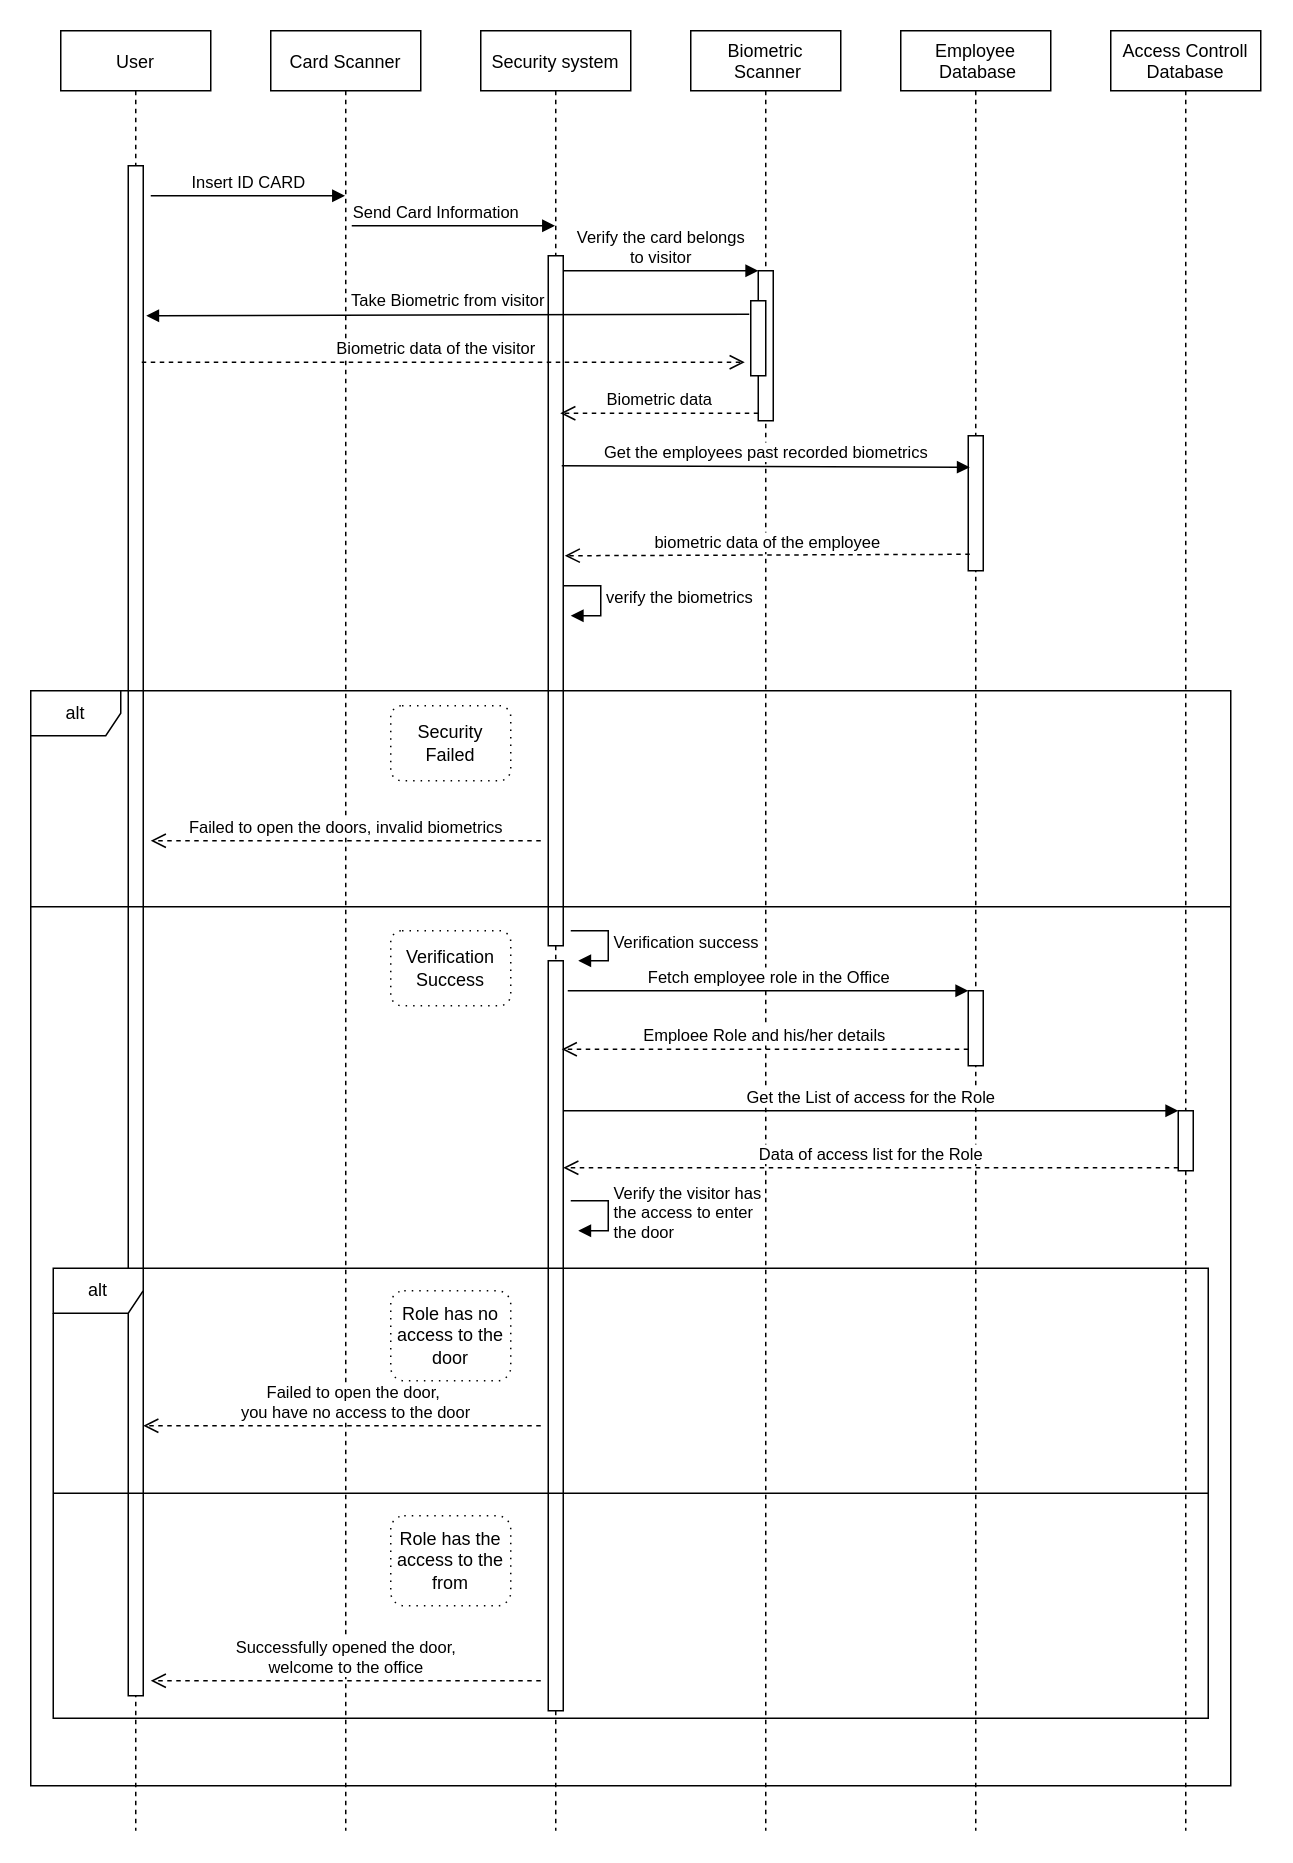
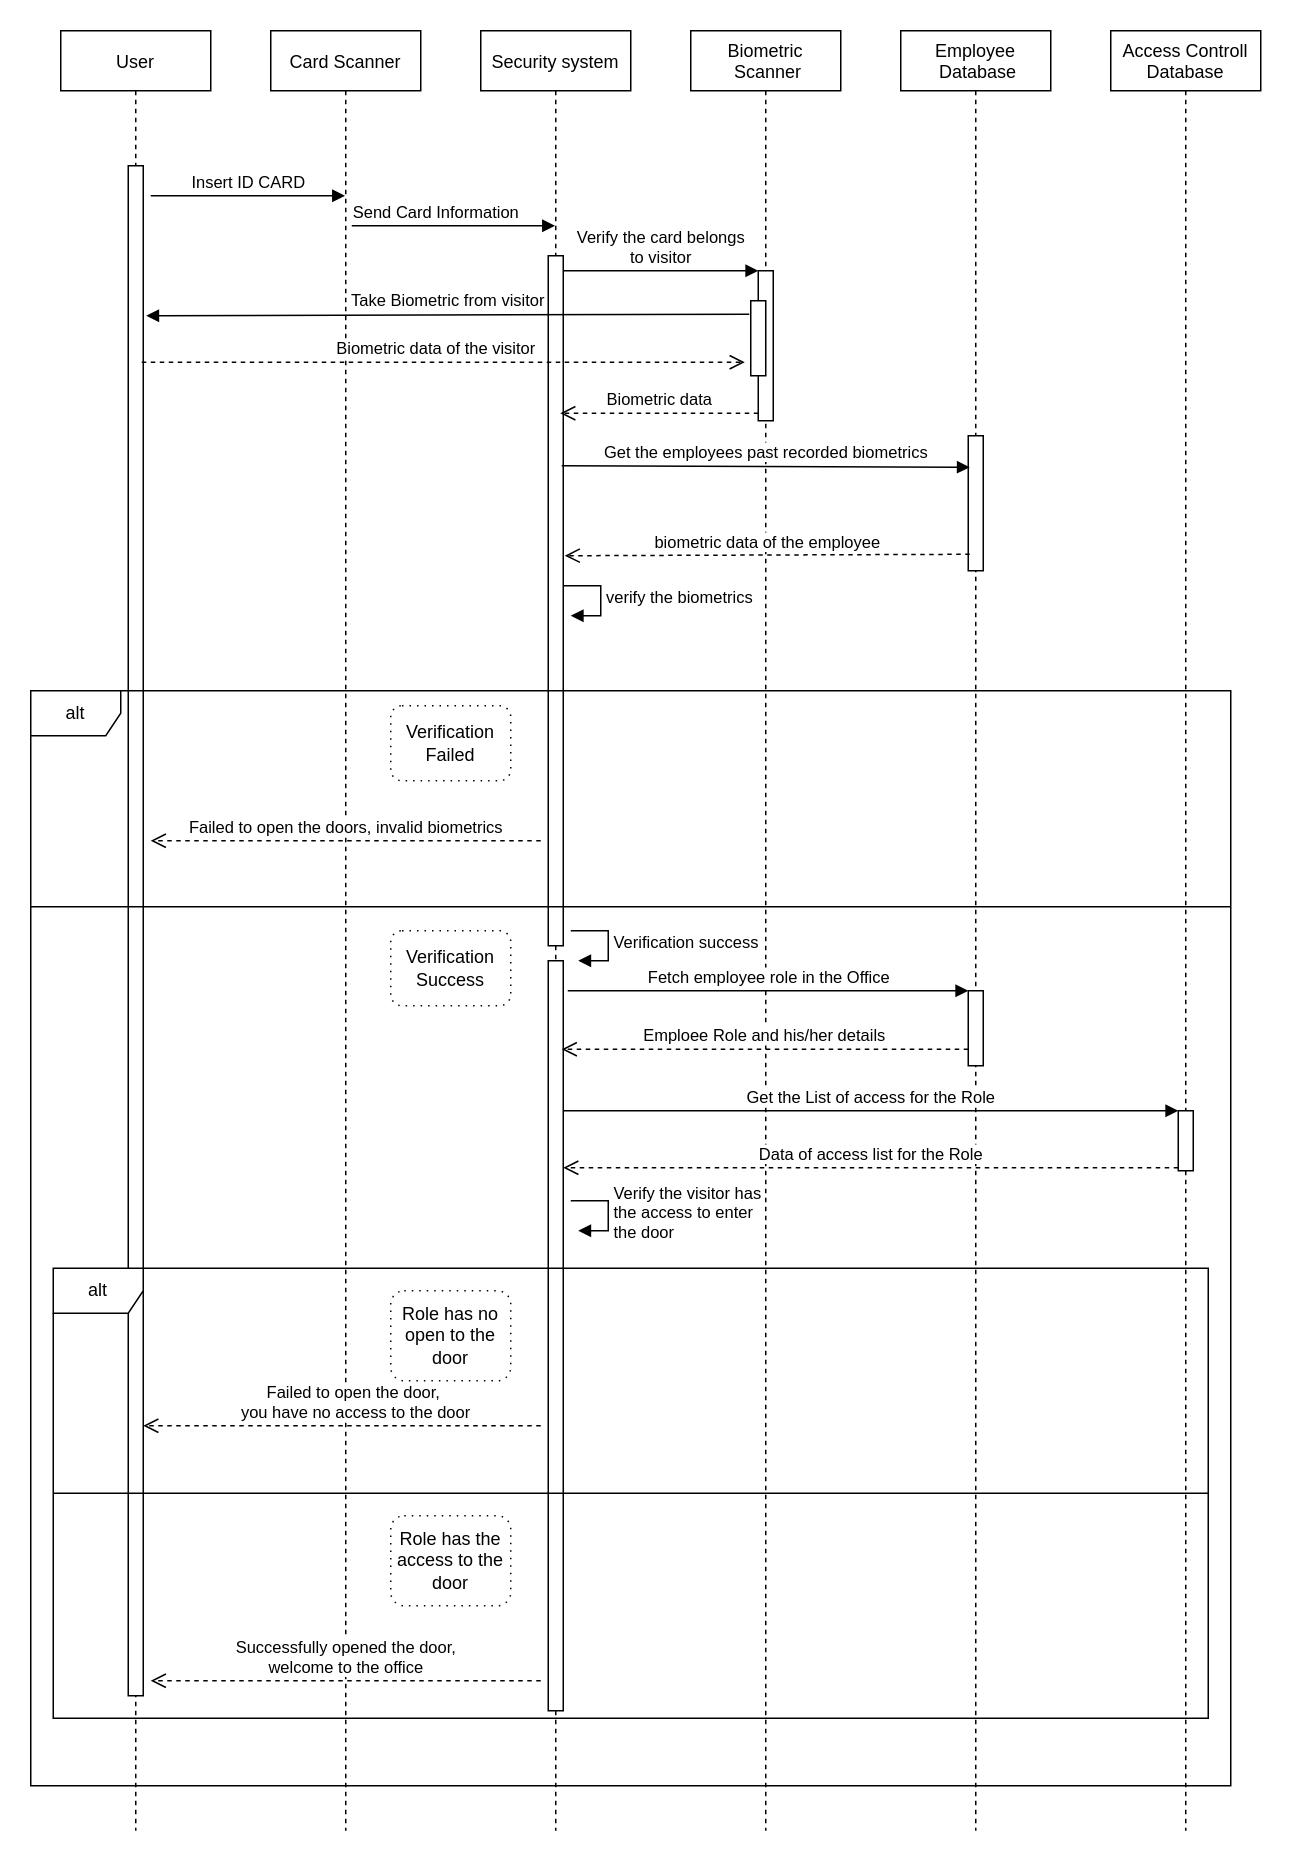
  <mxCell id="0" />
  <mxCell id="1" parent="0" />
  <mxCell id="2" value="User" style="shape=umlLifeline;perimeter=lifelinePerimeter;container=1;collapsible=0;recursiveResize=0;rounded=0;shadow=0;strokeWidth=1;" parent="1" vertex="1"><mxGeometry x="40" y="20" width="100" height="1200" as="geometry" /></mxCell>
  <mxCell id="3" value="" style="html=1;points=[];perimeter=orthogonalPerimeter;" parent="2" vertex="1"><mxGeometry x="45" y="90" width="10" height="1020" as="geometry" /></mxCell>
  <mxCell id="4" value="Insert ID CARD" style="html=1;verticalAlign=bottom;endArrow=block;" parent="2" target="5" edge="1"><mxGeometry width="80" relative="1" as="geometry"><mxPoint x="60" y="110" as="sourcePoint" /><mxPoint x="140" y="110" as="targetPoint" /></mxGeometry></mxCell>
  <mxCell id="5" value="Card Scanner" style="shape=umlLifeline;perimeter=lifelinePerimeter;container=1;collapsible=0;recursiveResize=0;rounded=0;shadow=0;strokeWidth=1;" parent="1" vertex="1"><mxGeometry x="180" y="20" width="100" height="1200" as="geometry" /></mxCell>
  <mxCell id="6" value="Security system" style="shape=umlLifeline;perimeter=lifelinePerimeter;container=1;collapsible=0;recursiveResize=0;rounded=0;shadow=0;strokeWidth=1;" parent="1" vertex="1"><mxGeometry x="320" y="20" width="100" height="1200" as="geometry" /></mxCell>
  <mxCell id="7" value="" style="html=1;points=[];perimeter=orthogonalPerimeter;" parent="6" vertex="1"><mxGeometry x="45" y="150" width="10" height="460" as="geometry" /></mxCell>
  <mxCell id="8" value="Biometric&#10; Scanner" style="shape=umlLifeline;perimeter=lifelinePerimeter;container=1;collapsible=0;recursiveResize=0;rounded=0;shadow=0;strokeWidth=1;" parent="1" vertex="1"><mxGeometry x="460" y="20" width="100" height="1200" as="geometry" /></mxCell>
  <mxCell id="9" value="" style="html=1;points=[];perimeter=orthogonalPerimeter;" parent="8" vertex="1"><mxGeometry x="45" y="160" width="10" height="100" as="geometry" /></mxCell>
  <mxCell id="10" value="Employee&#10; Database" style="shape=umlLifeline;perimeter=lifelinePerimeter;container=1;collapsible=0;recursiveResize=0;rounded=0;shadow=0;strokeWidth=1;" parent="1" vertex="1"><mxGeometry x="600" y="20" width="100" height="1200" as="geometry" /></mxCell>
  <mxCell id="11" value="" style="html=1;points=[];perimeter=orthogonalPerimeter;" parent="10" vertex="1"><mxGeometry x="45" y="270" width="10" height="90" as="geometry" /></mxCell>
  <mxCell id="12" value="Access Controll&#10;Database" style="shape=umlLifeline;perimeter=lifelinePerimeter;container=1;collapsible=0;recursiveResize=0;rounded=0;shadow=0;strokeWidth=1;" parent="1" vertex="1"><mxGeometry x="740" y="20" width="100" height="1200" as="geometry" /></mxCell>
  <mxCell id="13" value="Send Card Information" style="html=1;verticalAlign=bottom;endArrow=block;" parent="1" target="6" edge="1"><mxGeometry x="-0.173" width="80" relative="1" as="geometry"><mxPoint x="234" y="150" as="sourcePoint" /><mxPoint x="520" y="310" as="targetPoint" /><Array as="points"><mxPoint x="290" y="150" /></Array><mxPoint as="offset" /></mxGeometry></mxCell>
  <mxCell id="14" value="Verify the card belongs&lt;br&gt;to visitor" style="html=1;verticalAlign=bottom;endArrow=block;entryX=0;entryY=0;" parent="1" target="9" edge="1"><mxGeometry relative="1" as="geometry"><mxPoint x="375" y="180" as="sourcePoint" /></mxGeometry></mxCell>
  <mxCell id="15" value="Biometric data" style="html=1;verticalAlign=bottom;endArrow=open;dashed=1;endSize=8;exitX=0;exitY=0.95;" parent="1" source="9" edge="1"><mxGeometry relative="1" as="geometry"><mxPoint x="373" y="275" as="targetPoint" /></mxGeometry></mxCell>
  <mxCell id="16" value="" style="html=1;points=[];perimeter=orthogonalPerimeter;" parent="1" vertex="1"><mxGeometry x="500" y="200" width="10" height="50" as="geometry" /></mxCell>
  <mxCell id="17" value="Take Biometric from visitor" style="html=1;verticalAlign=bottom;endArrow=block;exitX=-0.1;exitY=0.18;exitDx=0;exitDy=0;exitPerimeter=0;" parent="1" source="16" edge="1"><mxGeometry width="80" relative="1" as="geometry"><mxPoint x="497" y="210" as="sourcePoint" /><mxPoint x="97" y="210" as="targetPoint" /></mxGeometry></mxCell>
  <mxCell id="18" value="Biometric data of the visitor" style="html=1;verticalAlign=bottom;endArrow=open;dashed=1;endSize=8;" parent="1" edge="1"><mxGeometry x="-0.025" relative="1" as="geometry"><mxPoint x="94" y="241" as="sourcePoint" /><mxPoint x="496" y="241" as="targetPoint" /><mxPoint as="offset" /></mxGeometry></mxCell>
  <mxCell id="19" value="alt" style="shape=umlFrame;whiteSpace=wrap;html=1;" parent="1" vertex="1"><mxGeometry x="20" y="460" width="800" height="730" as="geometry" /></mxCell>
  <mxCell id="20" value="" style="line;strokeWidth=1;fillColor=none;align=left;verticalAlign=middle;spacingTop=-1;spacingLeft=3;spacingRight=3;rotatable=0;labelPosition=right;points=[];portConstraint=eastwest;" parent="1" vertex="1"><mxGeometry x="20" y="600" width="800" height="8" as="geometry" /></mxCell>
  <mxCell id="21" value="Get the employees past recorded biometrics" style="html=1;verticalAlign=bottom;endArrow=block;entryX=0.1;entryY=0.233;entryDx=0;entryDy=0;entryPerimeter=0;" parent="1" edge="1" target="11"><mxGeometry relative="1" as="geometry"><mxPoint x="374" y="310" as="sourcePoint" /><mxPoint x="640" y="310" as="targetPoint" /></mxGeometry></mxCell>
  <mxCell id="22" value="biometric data of the employee" style="html=1;verticalAlign=bottom;endArrow=open;dashed=1;endSize=8;exitX=0.1;exitY=0.878;exitDx=0;exitDy=0;exitPerimeter=0;" parent="1" source="11" edge="1"><mxGeometry relative="1" as="geometry"><mxPoint x="376" y="370" as="targetPoint" /></mxGeometry></mxCell>
  <mxCell id="23" value="verify the biometrics" style="edgeStyle=orthogonalEdgeStyle;html=1;align=left;spacingLeft=2;endArrow=block;rounded=0;entryX=1;entryY=0;" parent="1" edge="1"><mxGeometry relative="1" as="geometry"><mxPoint x="375" y="390" as="sourcePoint" /><Array as="points"><mxPoint x="400" y="390" /></Array><mxPoint x="380" y="410" as="targetPoint" /></mxGeometry></mxCell>
  <mxCell id="24" value="Failed to open the doors, invalid biometrics" style="html=1;verticalAlign=bottom;endArrow=open;dashed=1;endSize=8;" parent="1" edge="1"><mxGeometry relative="1" as="geometry"><mxPoint x="360" y="560" as="sourcePoint" /><mxPoint x="100" y="560" as="targetPoint" /></mxGeometry></mxCell>
  <mxCell id="25" value="" style="html=1;points=[];perimeter=orthogonalPerimeter;" parent="1" vertex="1"><mxGeometry x="645" y="660" width="10" height="50" as="geometry" /></mxCell>
  <mxCell id="26" value="Fetch employee role in the Office" style="html=1;verticalAlign=bottom;endArrow=block;entryX=0;entryY=0;" parent="1" target="25" edge="1"><mxGeometry relative="1" as="geometry"><mxPoint x="378" y="660" as="sourcePoint" /></mxGeometry></mxCell>
  <mxCell id="27" value="" style="html=1;points=[];perimeter=orthogonalPerimeter;" parent="1" vertex="1"><mxGeometry x="365" y="640" width="10" height="500" as="geometry" /></mxCell>
  <mxCell id="28" value="Emploee Role and his/her details" style="html=1;verticalAlign=bottom;endArrow=open;dashed=1;endSize=8;exitX=0;exitY=0.78;exitDx=0;exitDy=0;exitPerimeter=0;" parent="1" source="25" edge="1"><mxGeometry relative="1" as="geometry"><mxPoint x="460" y="700" as="sourcePoint" /><mxPoint x="374" y="699" as="targetPoint" /></mxGeometry></mxCell>
  <mxCell id="29" value="" style="html=1;points=[];perimeter=orthogonalPerimeter;" parent="1" vertex="1"><mxGeometry x="785" y="740" width="10" height="40" as="geometry" /></mxCell>
  <mxCell id="30" value="Get the List of access for the Role" style="html=1;verticalAlign=bottom;endArrow=block;entryX=0;entryY=0;" parent="1" source="27" target="29" edge="1"><mxGeometry relative="1" as="geometry"><mxPoint x="715" y="720" as="sourcePoint" /></mxGeometry></mxCell>
  <mxCell id="31" value="Data of access list for the Role" style="html=1;verticalAlign=bottom;endArrow=open;dashed=1;endSize=8;exitX=0;exitY=0.95;" parent="1" source="29" target="27" edge="1"><mxGeometry relative="1" as="geometry"><mxPoint x="715" y="796" as="targetPoint" /></mxGeometry></mxCell>
  <mxCell id="32" value="Verify the visitor has&lt;br&gt;the access to enter&amp;nbsp;&lt;br&gt;the door" style="edgeStyle=orthogonalEdgeStyle;html=1;align=left;spacingLeft=2;endArrow=block;rounded=0;entryX=1;entryY=0;" parent="1" edge="1"><mxGeometry relative="1" as="geometry"><mxPoint x="380" y="800" as="sourcePoint" /><Array as="points"><mxPoint x="405" y="800" /></Array><mxPoint x="385" y="820" as="targetPoint" /></mxGeometry></mxCell>
  <mxCell id="33" value="alt" style="shape=umlFrame;whiteSpace=wrap;html=1;" parent="1" vertex="1"><mxGeometry x="35" y="845" width="770" height="300" as="geometry" /></mxCell>
  <mxCell id="34" value="" style="line;strokeWidth=1;fillColor=none;align=left;verticalAlign=middle;spacingTop=-1;spacingLeft=3;spacingRight=3;rotatable=0;labelPosition=right;points=[];portConstraint=eastwest;" parent="1" vertex="1"><mxGeometry x="35" y="991" width="770" height="8" as="geometry" /></mxCell>
  <mxCell id="35" value="Failed to open the door,&lt;br&gt;&amp;nbsp;you have no access to the door" style="html=1;verticalAlign=bottom;endArrow=open;dashed=1;endSize=8;" parent="1" edge="1"><mxGeometry x="-0.054" relative="1" as="geometry"><mxPoint x="360" y="950" as="sourcePoint" /><mxPoint x="95" y="950" as="targetPoint" /><mxPoint as="offset" /></mxGeometry></mxCell>
  <mxCell id="36" value="Successfully opened the door, &lt;br&gt;welcome to the office" style="html=1;verticalAlign=bottom;endArrow=open;dashed=1;endSize=8;" parent="1" edge="1"><mxGeometry relative="1" as="geometry"><mxPoint x="360" y="1120" as="sourcePoint" /><mxPoint x="100" y="1120" as="targetPoint" /></mxGeometry></mxCell>
  <mxCell id="37" value="Verification success" style="edgeStyle=orthogonalEdgeStyle;html=1;align=left;spacingLeft=2;endArrow=block;rounded=0;entryX=1;entryY=0;" parent="1" edge="1"><mxGeometry relative="1" as="geometry"><mxPoint x="380" y="620" as="sourcePoint" /><Array as="points"><mxPoint x="405" y="620" /></Array><mxPoint x="385" y="640" as="targetPoint" /></mxGeometry></mxCell>
  <mxCell id="38" value="Verification&lt;br&gt;Success" style="shape=ext;rounded=1;html=1;whiteSpace=wrap;dashed=1;dashPattern=1 4;" vertex="1" parent="1"><mxGeometry x="260" y="620" width="80" height="50" as="geometry" /></mxCell>
- <mxCell id="39" value="Security&lt;br&gt;Failed" style="shape=ext;rounded=1;html=1;whiteSpace=wrap;dashed=1;dashPattern=1 4;" vertex="1" parent="1"><mxGeometry x="260" y="470" width="80" height="50" as="geometry" /></mxCell>
- <mxCell id="40" value="Role has no access to the door" style="shape=ext;rounded=1;html=1;whiteSpace=wrap;dashed=1;dashPattern=1 4;" vertex="1" parent="1"><mxGeometry x="260" y="860" width="80" height="60" as="geometry" /></mxCell>
- <mxCell id="41" value="Role has the access to the from" style="shape=ext;rounded=1;html=1;whiteSpace=wrap;dashed=1;dashPattern=1 4;" vertex="1" parent="1"><mxGeometry x="260" y="1010" width="80" height="60" as="geometry" /></mxCell>
+ <mxCell id="39" value="Verification&lt;br&gt;Failed" style="shape=ext;rounded=1;html=1;whiteSpace=wrap;dashed=1;dashPattern=1 4;" vertex="1" parent="1"><mxGeometry x="260" y="470" width="80" height="50" as="geometry" /></mxCell>
+ <mxCell id="40" value="Role has no open to the door" style="shape=ext;rounded=1;html=1;whiteSpace=wrap;dashed=1;dashPattern=1 4;" vertex="1" parent="1"><mxGeometry x="260" y="860" width="80" height="60" as="geometry" /></mxCell>
+ <mxCell id="41" value="Role has the access to the door" style="shape=ext;rounded=1;html=1;whiteSpace=wrap;dashed=1;dashPattern=1 4;" vertex="1" parent="1"><mxGeometry x="260" y="1010" width="80" height="60" as="geometry" /></mxCell>
